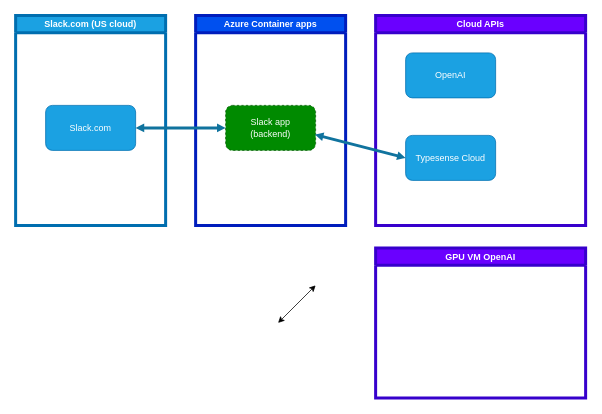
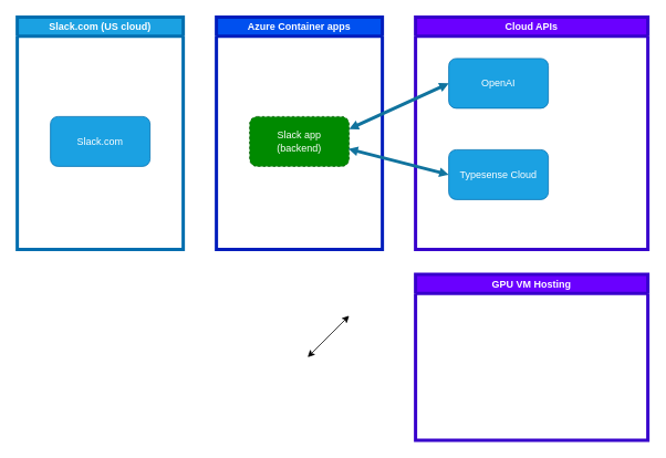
  <mxCell id="0" />
  <mxCell id="1" parent="0" />
  <mxCell id="2" value="Azure Container apps" style="swimlane;whiteSpace=wrap;html=1;fillStyle=solid;fillColor=#0050ef;fontColor=#ffffff;strokeColor=#001DBC;strokeWidth=4;" vertex="1" parent="1"><mxGeometry x="260" y="20" width="200" height="280" as="geometry" /></mxCell>
  <mxCell id="3" value="Slack app&lt;br&gt;(backend)" style="rounded=1;whiteSpace=wrap;html=1;fillColor=#008a00;fontColor=#ffffff;strokeColor=#005700;dashed=1;" vertex="1" parent="2"><mxGeometry x="40" y="120" width="120" height="60" as="geometry" /></mxCell>
  <mxCell id="4" value="Slack.com (US cloud)" style="swimlane;whiteSpace=wrap;html=1;fillColor=#1ba1e2;fontColor=#ffffff;strokeColor=#006EAF;strokeWidth=4;" vertex="1" parent="1"><mxGeometry x="20" y="20" width="200" height="280" as="geometry" /></mxCell>
  <mxCell id="5" value="Slack.com" style="rounded=1;whiteSpace=wrap;html=1;fillColor=#1ba1e2;fontColor=#ffffff;strokeColor=#006EAF;" vertex="1" parent="4"><mxGeometry x="40" y="120" width="120" height="60" as="geometry" /></mxCell>
  <mxCell id="6" value="Cloud APIs" style="swimlane;whiteSpace=wrap;html=1;fillStyle=solid;startSize=23;fillColor=#6a00ff;fontColor=#ffffff;strokeColor=#3700CC;strokeWidth=4;" vertex="1" parent="1"><mxGeometry x="500" y="20" width="280" height="280" as="geometry" /></mxCell>
  <mxCell id="7" value="OpenAI" style="rounded=1;whiteSpace=wrap;html=1;fillColor=#1ba1e2;fontColor=#ffffff;strokeColor=#006EAF;" vertex="1" parent="6"><mxGeometry x="40" y="50" width="120" height="60" as="geometry" /></mxCell>
  <mxCell id="8" value="Typesense Cloud" style="rounded=1;whiteSpace=wrap;html=1;fillColor=#1ba1e2;fontColor=#ffffff;strokeColor=#006EAF;" vertex="1" parent="6"><mxGeometry x="40" y="160" width="120" height="60" as="geometry" /></mxCell>
- <mxCell id="9" value="GPU VM OpenAI" style="swimlane;whiteSpace=wrap;html=1;fillStyle=solid;strokeWidth=4;fillColor=#6a00ff;fontColor=#ffffff;strokeColor=#3700CC;" vertex="1" parent="1"><mxGeometry x="500" y="330" width="280" height="200" as="geometry" /></mxCell>
+ <mxCell id="9" value="GPU VM Hosting" style="swimlane;whiteSpace=wrap;html=1;fillStyle=solid;strokeWidth=4;fillColor=#6a00ff;fontColor=#ffffff;strokeColor=#3700CC;" vertex="1" parent="1"><mxGeometry x="500" y="330" width="280" height="200" as="geometry" /></mxCell>
  <mxCell id="10" value="" style="endArrow=classic;startArrow=classic;html=1;" edge="1" parent="1"><mxGeometry width="50" height="50" relative="1" as="geometry"><mxPoint x="370" y="430" as="sourcePoint" /><mxPoint x="420" y="380" as="targetPoint" /></mxGeometry></mxCell>
- <mxCell id="11" style="edgeStyle=none;html=1;exitX=1;exitY=0.5;exitDx=0;exitDy=0;entryX=0;entryY=0.5;entryDx=0;entryDy=0;strokeWidth=4;fillColor=#b1ddf0;strokeColor=#10739e;endArrow=block;endFill=1;startArrow=block;startFill=1;endSize=1;startSize=1;" edge="1" parent="1" source="5" target="3"><mxGeometry relative="1" as="geometry" /></mxCell>
+ <mxCell id="12" style="edgeStyle=none;html=1;strokeWidth=4;fillColor=#b1ddf0;strokeColor=#10739e;endArrow=block;endFill=1;startArrow=block;startFill=1;entryX=0;entryY=0.5;entryDx=0;entryDy=0;exitX=1;exitY=0.25;exitDx=0;exitDy=0;endSize=1;startSize=1;" edge="1" parent="1" source="3" target="7"><mxGeometry relative="1" as="geometry"><mxPoint x="450" y="140" as="sourcePoint" /><mxPoint x="530" y="130" as="targetPoint" /></mxGeometry></mxCell>
  <mxCell id="13" style="edgeStyle=none;html=1;exitX=0.992;exitY=0.65;exitDx=0;exitDy=0;entryX=0;entryY=0.5;entryDx=0;entryDy=0;strokeWidth=4;fillColor=#b1ddf0;strokeColor=#10739e;endArrow=block;endFill=1;startArrow=block;startFill=1;endSize=1;startSize=1;exitPerimeter=0;" edge="1" parent="1" source="3" target="8"><mxGeometry relative="1" as="geometry"><mxPoint x="370" y="210" as="sourcePoint" /><mxPoint x="490" y="210" as="targetPoint" /></mxGeometry></mxCell>
